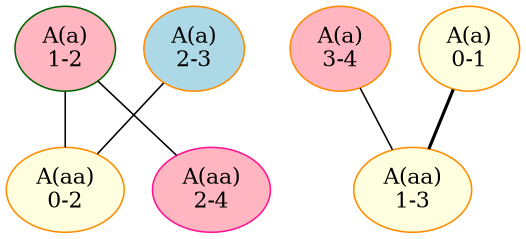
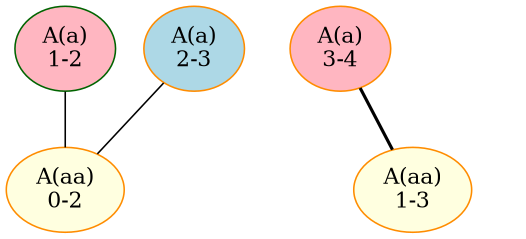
  digraph {
    node [color=darkorange fillcolor=lightpink style=filled]
    edge [arrowhead=none arrowtail=normal style=solid]
    "A(a)\n2-3" [fillcolor=lightblue]
    "A(a)\n3-4"
    "A(a)\n1-2" [color=darkgreen]
-   "A(a)\n0-1" [fillcolor=lightyellow]
    "A(aa)\n0-2" [fillcolor=lightyellow]
-   "A(aa)\n2-4" [color=deeppink]
    "A(aa)\n1-3" [fillcolor=lightyellow]
    subgraph sub_1 {
      rank=same
      "A(a)\n2-3"
      "A(a)\n3-4"
      "A(a)\n1-2"
-     "A(a)\n0-1"
    }
    subgraph sub_2 {
      rank=same
      "A(aa)\n0-2"
-     "A(aa)\n2-4"
      "A(aa)\n1-3"
    }
    "A(a)\n1-2" -> "A(a)\n2-3" [arrowtail=none style=invisible]
-   "A(a)\n1-2" -> "A(aa)\n2-4"
-   "A(a)\n0-1" -> "A(aa)\n1-3" [style=bold]
    "A(aa)\n0-2" -> "A(a)\n2-3"
    "A(aa)\n0-2" -> "A(a)\n1-2"
-   "A(aa)\n0-2" -> "A(aa)\n2-4" [arrowtail=none style=invisible]
-   "A(aa)\n1-3" -> "A(a)\n3-4"
+   "A(aa)\n1-3" -> "A(a)\n3-4" [style=bold]
  }
